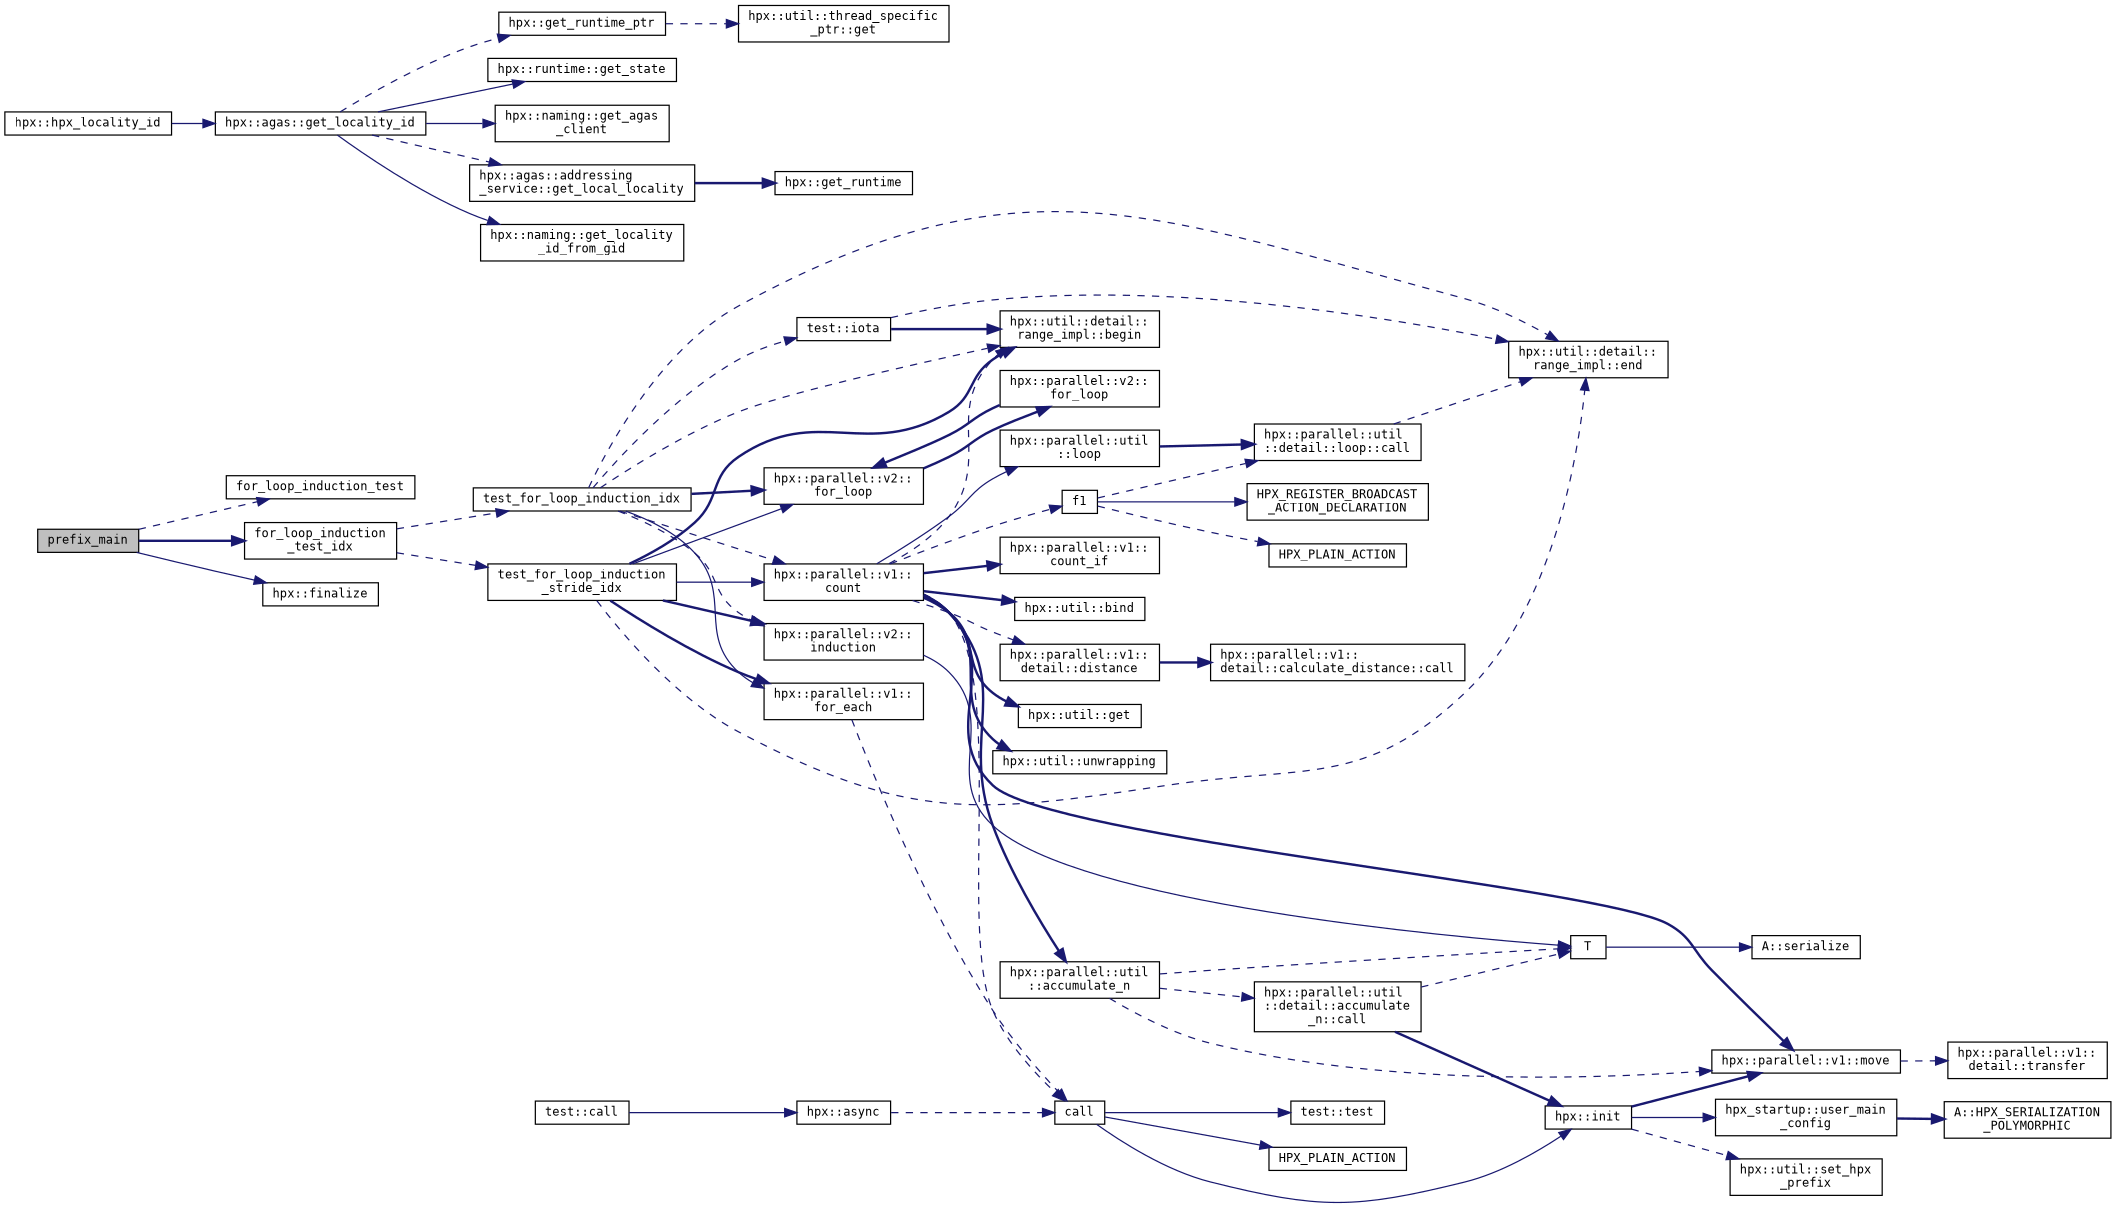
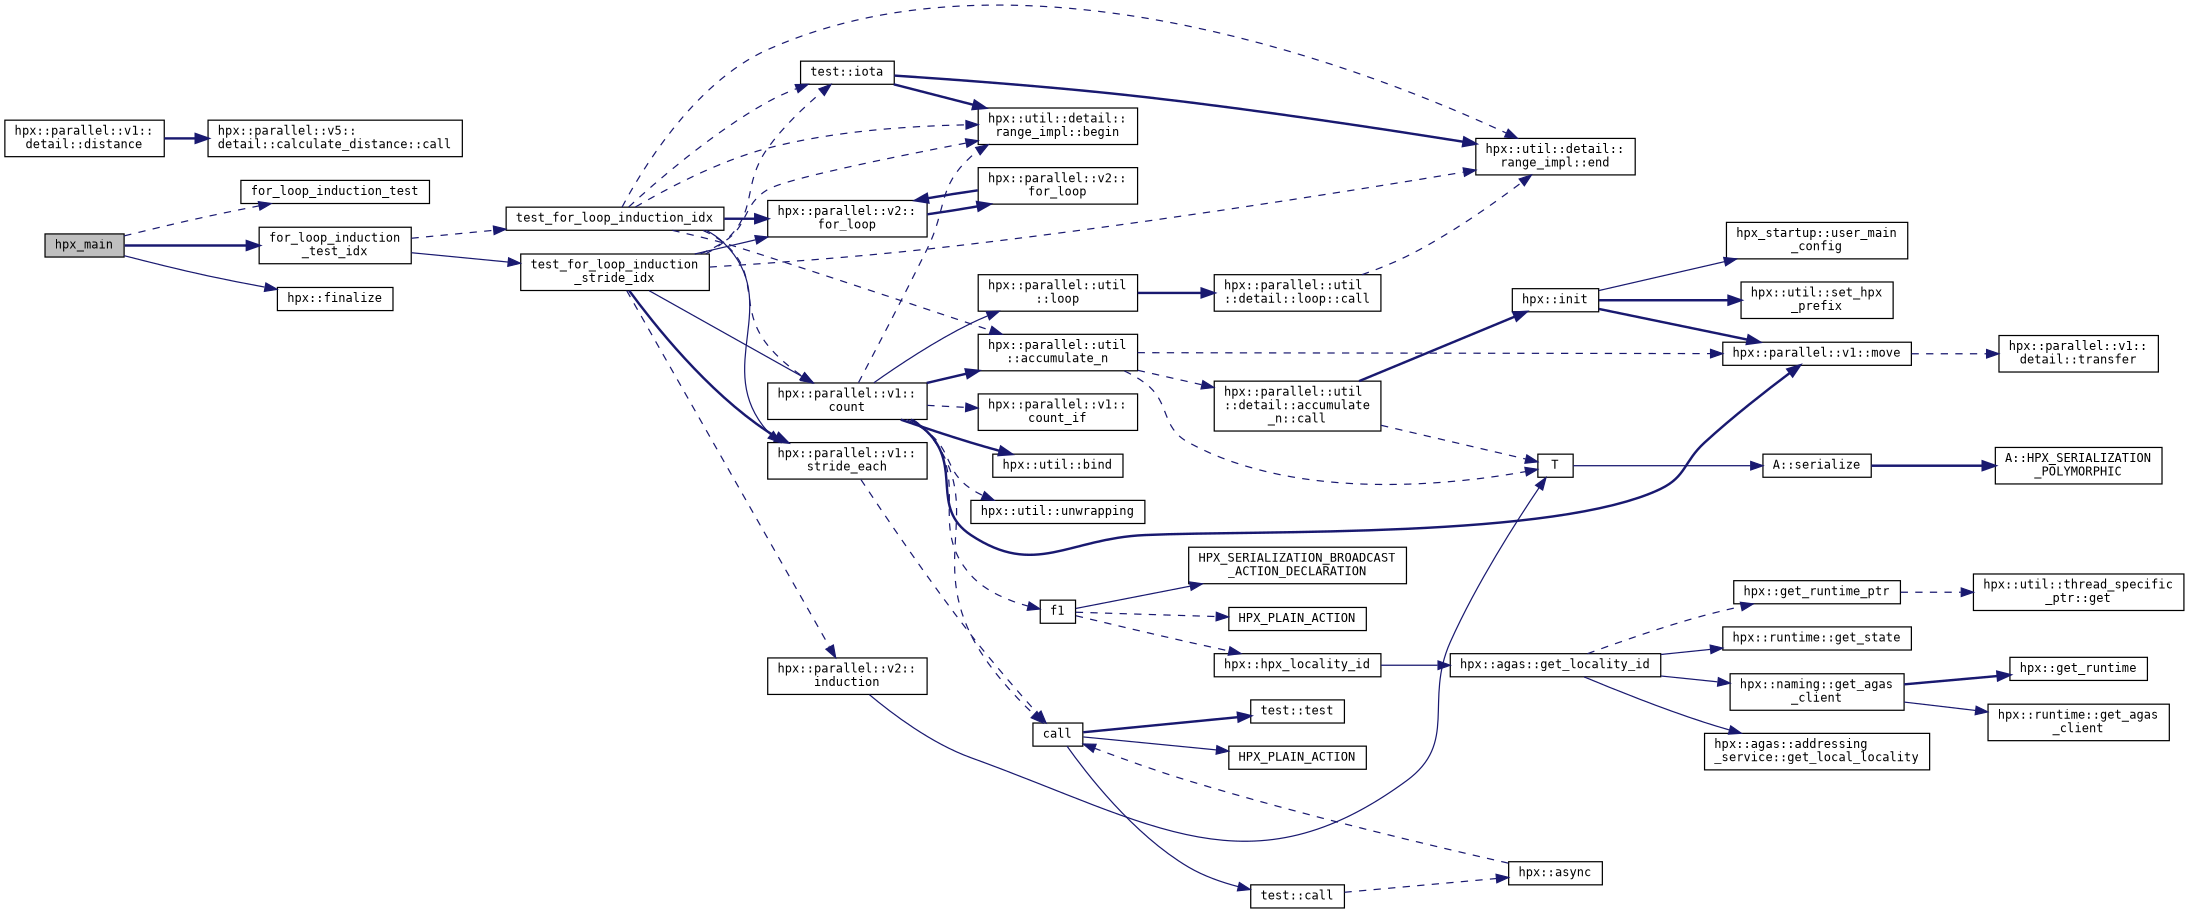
  digraph {
    fontname="DejaVu Sans Mono"
    rankdir=LR
    node [color=black fillcolor=white fontname="DejaVu Sans Mono" fontsize=10 shape=record style=filled]
    edge [color=midnightblue fontname="DejaVu Sans Mono" fontsize=10 labelfontname=Helvetica labelfontsize=10 style=dashed]
-   n1 [fillcolor=grey75 fontcolor=black height=0.2 label=prefix_main width=0.4]
+   n1 [fillcolor=grey75 fontcolor=black height=0.2 label=hpx_main width=0.4]
    n2 [height=0.2 label=for_loop_induction_test width=0.4]
    n3 [height=0.2 label="for_loop_induction\l_test_idx" width=0.4]
    n4 [height=0.2 label="hpx::finalize" width=0.4]
    n5 [height=0.2 label=test_for_loop_induction_idx width=0.4]
    n6 [height=0.2 label="test_for_loop_induction\l_stride_idx" width=0.4]
    n7 [height=0.2 label="test::iota" width=0.4]
    n8 [height=0.2 label="hpx::util::detail::\lrange_impl::begin" width=0.4]
    n9 [height=0.2 label="hpx::util::detail::\lrange_impl::end" width=0.4]
    n10 [height=0.2 label="hpx::parallel::v2::\lfor_loop" width=0.4]
    n11 [height=0.2 label="hpx::parallel::v2::\linduction" width=0.4]
    n12 [height=0.2 label="hpx::parallel::v1::\lcount" width=0.4]
-   n13 [height=0.2 label="hpx::parallel::v1::\lfor_each" width=0.4]
+   n13 [height=0.2 label="hpx::parallel::v1::\lstride_each" width=0.4]
    n14 [height=0.2 label="hpx::parallel::v2::\lfor_loop" width=0.4]
    n15 [height=0.2 label=T width=0.4]
    n16 [height=0.2 label="hpx::parallel::v1::\lcount_if" width=0.4]
    n17 [height=0.2 label=f1 width=0.4]
    n18 [height=0.2 label="hpx::parallel::util\l::loop" width=0.4]
    n19 [height=0.2 label="hpx::util::bind" width=0.4]
    n20 [height=0.2 label="hpx::parallel::v1::move" width=0.4]
-   n21 [height=0.2 label="hpx::util::get" width=0.4]
    n22 [height=0.2 label=call width=0.4]
    n23 [height=0.2 label="hpx::parallel::v1::\ldetail::distance" width=0.4]
    n24 [height=0.2 label="hpx::util::unwrapping" width=0.4]
    n25 [height=0.2 label="hpx::parallel::util\l::accumulate_n" width=0.4]
    n26 [height=0.2 label="A::serialize" width=0.4]
    n27 [height=0.2 label="A::HPX_SERIALIZATION\l_POLYMORPHIC" width=0.4]
    n28 [height=0.2 label="hpx::hpx_locality_id" width=0.4]
    n29 [height=0.2 label=HPX_PLAIN_ACTION width=0.4]
-   n30 [height=0.2 label="HPX_REGISTER_BROADCAST\l_ACTION_DECLARATION" width=0.4]
+   n30 [height=0.2 label="HPX_SERIALIZATION_BROADCAST\l_ACTION_DECLARATION" width=0.4]
    n31 [height=0.2 label="hpx::parallel::util\l::detail::loop::call" width=0.4]
    n32 [height=0.2 label="hpx::parallel::v1::\ldetail::transfer" width=0.4]
    n33 [height=0.2 label="test::test" width=0.4]
    n34 [height=0.2 label=HPX_PLAIN_ACTION width=0.4]
    n35 [height=0.2 label="test::call" width=0.4]
-   n36 [height=0.2 label="hpx::parallel::v1::\ldetail::calculate_distance::call" width=0.4]
+   n36 [height=0.2 label="hpx::parallel::v5::\ldetail::calculate_distance::call" width=0.4]
    n37 [height=0.2 label="hpx::parallel::util\l::detail::accumulate\l_n::call" width=0.4]
    n38 [height=0.2 label="hpx::agas::get_locality_id" width=0.4]
    n39 [height=0.2 label="hpx::get_runtime_ptr" width=0.4]
    n40 [height=0.2 label="hpx::runtime::get_state" width=0.4]
    n41 [height=0.2 label="hpx::naming::get_agas\l_client" width=0.4]
    n42 [height=0.2 label="hpx::agas::addressing\l_service::get_local_locality" width=0.4]
-   n43 [height=0.2 label="hpx::naming::get_locality\l_id_from_gid" width=0.4]
    n44 [height=0.2 label="hpx::util::thread_specific\l_ptr::get" width=0.4]
    n45 [height=0.2 label="hpx::get_runtime" width=0.4]
+   n46 [height=0.2 label="hpx::runtime::get_agas\l_client" width=0.4]
    n47 [height=0.2 label="hpx::async" width=0.4]
    n48 [height=0.2 label="hpx::init" width=0.4]
    n49 [height=0.2 label="hpx::util::set_hpx\l_prefix" width=0.4]
    n50 [height=0.2 label="hpx_startup::user_main\l_config" width=0.4]
    n1 -> n2
    n1 -> n3 [style=bold]
    n1 -> n4 [style=solid]
    n3 -> n5
-   n3 -> n6
+   n3 -> n6 [style=solid]
    n5 -> n7
    n5 -> n8
    n5 -> n9
    n5 -> n10 [style=bold]
-   n5 -> n11
+   n5 -> n25
    n5 -> n12
    n5 -> n13 [style=solid]
-   n6 -> n8 [style=bold]
+   n6 -> n7
+   n6 -> n8
    n6 -> n9
    n6 -> n10 [style=solid]
-   n6 -> n11 [style=bold]
+   n6 -> n11
    n6 -> n12 [style=solid]
    n6 -> n13 [style=bold]
    n7 -> n8 [style=bold]
-   n7 -> n9
+   n7 -> n9 [style=bold]
    n10 -> n14 [style=bold]
    n11 -> n15 [style=solid]
    n12 -> n8
-   n12 -> n16 [style=bold]
+   n12 -> n16
    n12 -> n17
    n12 -> n18 [style=solid]
    n12 -> n19 [style=bold]
    n12 -> n20 [style=bold]
-   n12 -> n21 [style=bold]
    n12 -> n22
-   n12 -> n23
-   n12 -> n24 [style=bold]
+   n12 -> n24
    n12 -> n25 [style=bold]
    n13 -> n22
    n14 -> n10 [style=bold]
    n15 -> n26 [style=solid]
-   n17 -> n31
+   n17 -> n28
    n17 -> n29
    n17 -> n30 [style=solid]
    n18 -> n31 [style=bold]
    n20 -> n32
-   n22 -> n33 [style=solid]
+   n22 -> n33 [style=bold]
    n22 -> n34 [style=solid]
-   n22 -> n48 [style=solid]
+   n22 -> n35 [style=solid]
    n23 -> n36 [style=bold]
    n25 -> n15
    n25 -> n20
    n25 -> n37
-   n50 -> n27 [style=bold]
+   n26 -> n27 [style=bold]
    n28 -> n38 [style=solid]
    n31 -> n9
-   n35 -> n47 [style=solid]
+   n35 -> n47
    n37 -> n15
    n37 -> n48 [style=bold]
    n38 -> n39
    n38 -> n40 [style=solid]
    n38 -> n41 [style=solid]
-   n38 -> n42
-   n38 -> n43 [style=solid]
+   n38 -> n42 [style=solid]
    n39 -> n44
-   n42 -> n45 [style=bold]
+   n41 -> n45 [style=bold]
+   n41 -> n46 [style=solid]
    n47 -> n22
    n48 -> n20 [style=bold]
-   n48 -> n49
+   n48 -> n49 [style=bold]
    n48 -> n50 [style=solid]
  }
